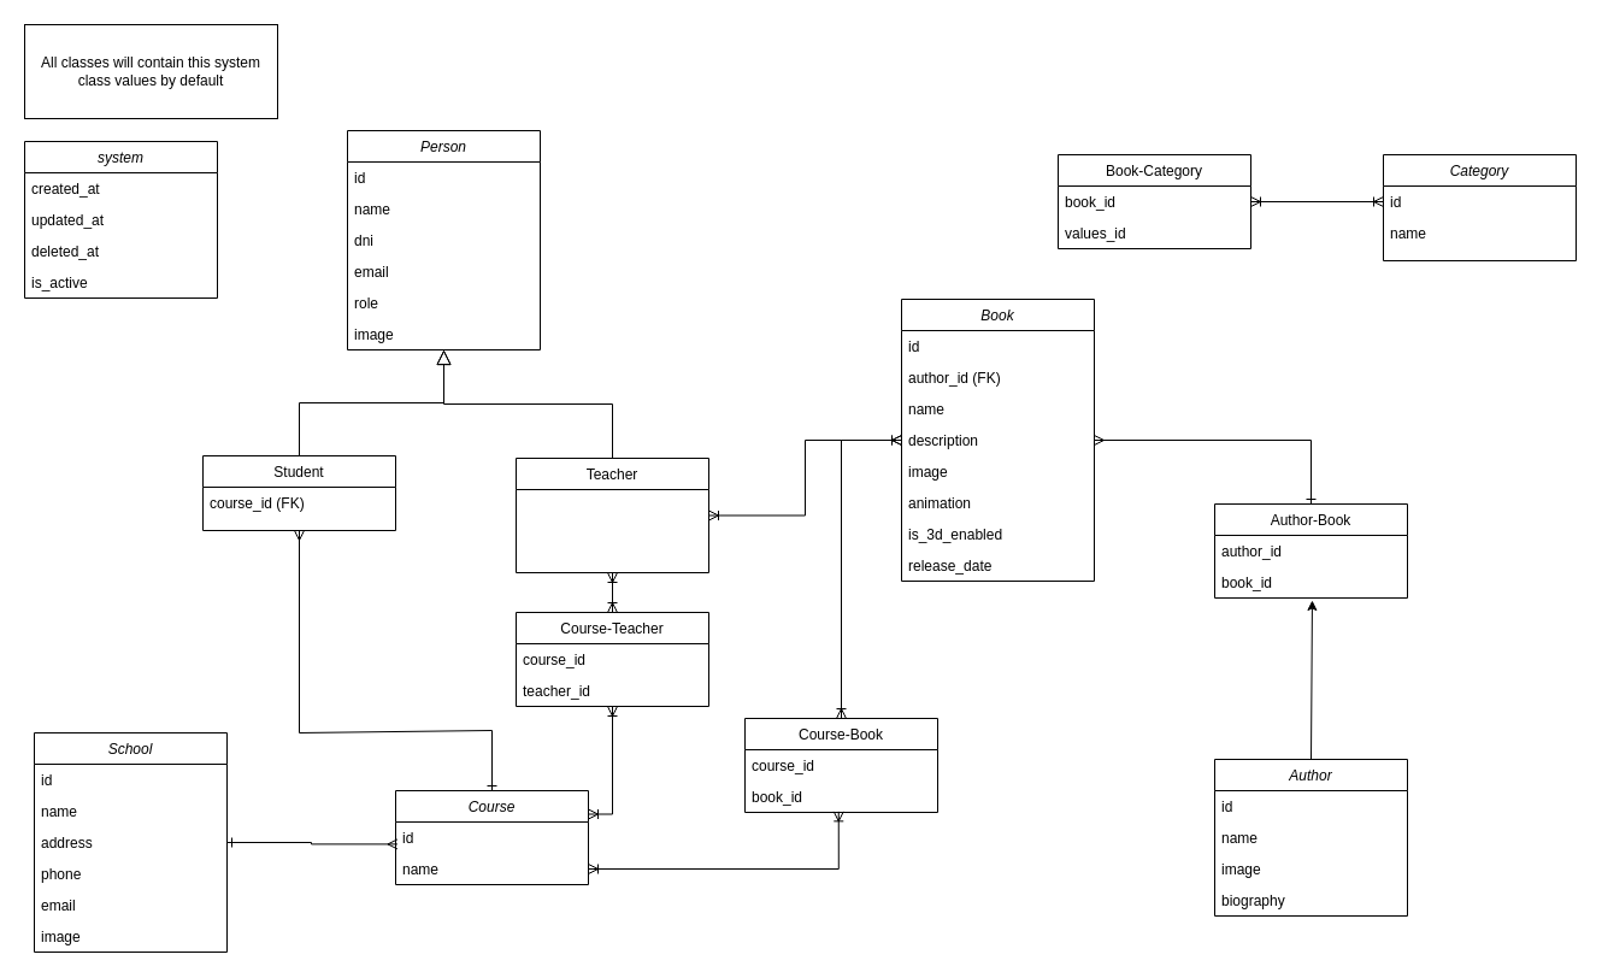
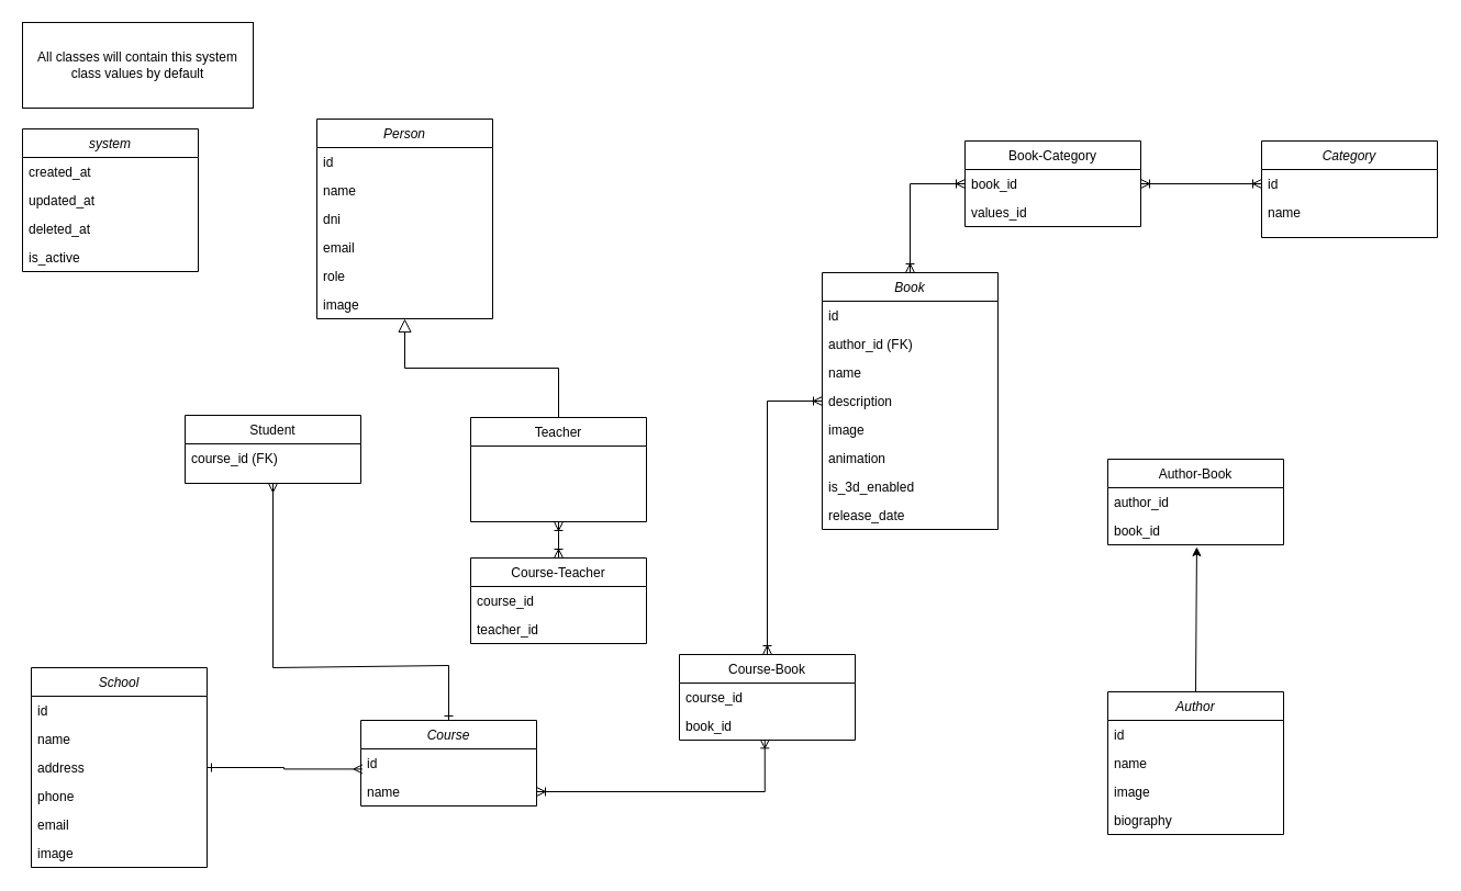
  <mxCell id="0" />
  <mxCell id="1" parent="0" />
  <mxCell id="2" value="Person" style="swimlane;fontStyle=2;align=center;verticalAlign=top;childLayout=stackLayout;horizontal=1;startSize=26;horizontalStack=0;resizeParent=1;resizeLast=0;collapsible=1;marginBottom=0;rounded=0;shadow=0;strokeWidth=1;" parent="1" vertex="1"><mxGeometry x="288" y="108" width="160" height="182" as="geometry"><mxRectangle x="230" y="140" width="160" height="26" as="alternateBounds" /></mxGeometry></mxCell>
  <mxCell id="3" value="id" style="text;align=left;verticalAlign=top;spacingLeft=4;spacingRight=4;overflow=hidden;rotatable=0;points=[[0,0.5],[1,0.5]];portConstraint=eastwest;" parent="2" vertex="1"><mxGeometry y="26" width="160" height="26" as="geometry" /></mxCell>
  <mxCell id="4" value="name" style="text;align=left;verticalAlign=top;spacingLeft=4;spacingRight=4;overflow=hidden;rotatable=0;points=[[0,0.5],[1,0.5]];portConstraint=eastwest;" parent="2" vertex="1"><mxGeometry y="52" width="160" height="26" as="geometry" /></mxCell>
  <mxCell id="5" value="dni" style="text;align=left;verticalAlign=top;spacingLeft=4;spacingRight=4;overflow=hidden;rotatable=0;points=[[0,0.5],[1,0.5]];portConstraint=eastwest;rounded=0;shadow=0;html=0;" parent="2" vertex="1"><mxGeometry y="78" width="160" height="26" as="geometry" /></mxCell>
  <mxCell id="6" value="email" style="text;align=left;verticalAlign=top;spacingLeft=4;spacingRight=4;overflow=hidden;rotatable=0;points=[[0,0.5],[1,0.5]];portConstraint=eastwest;rounded=0;shadow=0;html=0;" parent="2" vertex="1"><mxGeometry y="104" width="160" height="26" as="geometry" /></mxCell>
  <mxCell id="7" value="role" style="text;align=left;verticalAlign=top;spacingLeft=4;spacingRight=4;overflow=hidden;rotatable=0;points=[[0,0.5],[1,0.5]];portConstraint=eastwest;rounded=0;shadow=0;html=0;" parent="2" vertex="1"><mxGeometry y="130" width="160" height="26" as="geometry" /></mxCell>
  <mxCell id="8" value="image" style="text;align=left;verticalAlign=top;spacingLeft=4;spacingRight=4;overflow=hidden;rotatable=0;points=[[0,0.5],[1,0.5]];portConstraint=eastwest;rounded=0;shadow=0;html=0;" parent="2" vertex="1"><mxGeometry y="156" width="160" height="26" as="geometry" /></mxCell>
  <mxCell id="9" style="edgeStyle=none;rounded=0;orthogonalLoop=1;jettySize=auto;html=1;entryX=0.5;entryY=0;entryDx=0;entryDy=0;endArrow=ERone;startFill=0;startArrow=ERmany;endFill=0;" parent="1" source="10" target="23" edge="1"><mxGeometry relative="1" as="geometry"><Array as="points"><mxPoint x="248" y="608" /><mxPoint x="408" y="606" /></Array></mxGeometry></mxCell>
  <mxCell id="10" value="Student" style="swimlane;fontStyle=0;align=center;verticalAlign=top;childLayout=stackLayout;horizontal=1;startSize=26;horizontalStack=0;resizeParent=1;resizeLast=0;collapsible=1;marginBottom=0;rounded=0;shadow=0;strokeWidth=1;" parent="1" vertex="1"><mxGeometry x="168" y="378" width="160" height="62" as="geometry"><mxRectangle x="130" y="380" width="160" height="26" as="alternateBounds" /></mxGeometry></mxCell>
  <mxCell id="11" value="course_id (FK)" style="text;align=left;verticalAlign=top;spacingLeft=4;spacingRight=4;overflow=hidden;rotatable=0;points=[[0,0.5],[1,0.5]];portConstraint=eastwest;rounded=0;shadow=0;html=0;" parent="10" vertex="1"><mxGeometry y="26" width="160" height="26" as="geometry" /></mxCell>
- <mxCell id="12" value="" style="endArrow=block;endSize=10;endFill=0;shadow=0;strokeWidth=1;rounded=0;curved=0;edgeStyle=elbowEdgeStyle;elbow=vertical;" parent="1" source="10" target="2" edge="1"><mxGeometry width="160" relative="1" as="geometry"><mxPoint x="268" y="299" as="sourcePoint" /><mxPoint x="268" y="299" as="targetPoint" /></mxGeometry></mxCell>
  <mxCell id="13" value="Teacher" style="swimlane;fontStyle=0;align=center;verticalAlign=top;childLayout=stackLayout;horizontal=1;startSize=26;horizontalStack=0;resizeParent=1;resizeLast=0;collapsible=1;marginBottom=0;rounded=0;shadow=0;strokeWidth=1;" parent="1" vertex="1"><mxGeometry x="428" y="380" width="160" height="95" as="geometry"><mxRectangle x="340" y="380" width="170" height="26" as="alternateBounds" /></mxGeometry></mxCell>
  <mxCell id="14" value="" style="endArrow=block;endSize=10;endFill=0;shadow=0;strokeWidth=1;rounded=0;curved=0;edgeStyle=elbowEdgeStyle;elbow=vertical;" parent="1" source="13" target="2" edge="1"><mxGeometry width="160" relative="1" as="geometry"><mxPoint x="278" y="469" as="sourcePoint" /><mxPoint x="378" y="367" as="targetPoint" /></mxGeometry></mxCell>
  <mxCell id="15" value="School" style="swimlane;fontStyle=2;align=center;verticalAlign=top;childLayout=stackLayout;horizontal=1;startSize=26;horizontalStack=0;resizeParent=1;resizeLast=0;collapsible=1;marginBottom=0;rounded=0;shadow=0;strokeWidth=1;" parent="1" vertex="1"><mxGeometry x="28" y="608" width="160" height="182" as="geometry"><mxRectangle x="230" y="140" width="160" height="26" as="alternateBounds" /></mxGeometry></mxCell>
  <mxCell id="16" value="id" style="text;align=left;verticalAlign=top;spacingLeft=4;spacingRight=4;overflow=hidden;rotatable=0;points=[[0,0.5],[1,0.5]];portConstraint=eastwest;" parent="15" vertex="1"><mxGeometry y="26" width="160" height="26" as="geometry" /></mxCell>
  <mxCell id="17" value="name" style="text;align=left;verticalAlign=top;spacingLeft=4;spacingRight=4;overflow=hidden;rotatable=0;points=[[0,0.5],[1,0.5]];portConstraint=eastwest;" parent="15" vertex="1"><mxGeometry y="52" width="160" height="26" as="geometry" /></mxCell>
  <mxCell id="18" value="address" style="text;align=left;verticalAlign=top;spacingLeft=4;spacingRight=4;overflow=hidden;rotatable=0;points=[[0,0.5],[1,0.5]];portConstraint=eastwest;rounded=0;shadow=0;html=0;" parent="15" vertex="1"><mxGeometry y="78" width="160" height="26" as="geometry" /></mxCell>
  <mxCell id="19" value="phone" style="text;align=left;verticalAlign=top;spacingLeft=4;spacingRight=4;overflow=hidden;rotatable=0;points=[[0,0.5],[1,0.5]];portConstraint=eastwest;rounded=0;shadow=0;html=0;" parent="15" vertex="1"><mxGeometry y="104" width="160" height="26" as="geometry" /></mxCell>
  <mxCell id="20" value="email" style="text;align=left;verticalAlign=top;spacingLeft=4;spacingRight=4;overflow=hidden;rotatable=0;points=[[0,0.5],[1,0.5]];portConstraint=eastwest;rounded=0;shadow=0;html=0;" parent="15" vertex="1"><mxGeometry y="130" width="160" height="26" as="geometry" /></mxCell>
  <mxCell id="21" value="image" style="text;align=left;verticalAlign=top;spacingLeft=4;spacingRight=4;overflow=hidden;rotatable=0;points=[[0,0.5],[1,0.5]];portConstraint=eastwest;rounded=0;shadow=0;html=0;" parent="15" vertex="1"><mxGeometry y="156" width="160" height="26" as="geometry" /></mxCell>
- <mxCell id="22" style="edgeStyle=orthogonalEdgeStyle;rounded=0;orthogonalLoop=1;jettySize=auto;html=1;exitX=1;exitY=0.25;exitDx=0;exitDy=0;entryX=0.5;entryY=1;entryDx=0;entryDy=0;startArrow=ERoneToMany;startFill=0;endArrow=ERoneToMany;endFill=0;" parent="1" source="23" target="55" edge="1"><mxGeometry relative="1" as="geometry" /></mxCell>
  <mxCell id="23" value="Course" style="swimlane;fontStyle=2;align=center;verticalAlign=top;childLayout=stackLayout;horizontal=1;startSize=26;horizontalStack=0;resizeParent=1;resizeLast=0;collapsible=1;marginBottom=0;rounded=0;shadow=0;strokeWidth=1;" parent="1" vertex="1"><mxGeometry x="328" y="656" width="160" height="78" as="geometry"><mxRectangle x="230" y="140" width="160" height="26" as="alternateBounds" /></mxGeometry></mxCell>
  <mxCell id="24" value="id" style="text;align=left;verticalAlign=top;spacingLeft=4;spacingRight=4;overflow=hidden;rotatable=0;points=[[0,0.5],[1,0.5]];portConstraint=eastwest;" parent="23" vertex="1"><mxGeometry y="26" width="160" height="26" as="geometry" /></mxCell>
  <mxCell id="25" value="name" style="text;align=left;verticalAlign=top;spacingLeft=4;spacingRight=4;overflow=hidden;rotatable=0;points=[[0,0.5],[1,0.5]];portConstraint=eastwest;" parent="23" vertex="1"><mxGeometry y="52" width="160" height="26" as="geometry" /></mxCell>
- <mxCell id="26" style="edgeStyle=orthogonalEdgeStyle;rounded=0;orthogonalLoop=1;jettySize=auto;html=1;endArrow=ERoneToMany;startFill=0;startArrow=ERoneToMany;endFill=0;" parent="1" source="27" target="13" edge="1"><mxGeometry relative="1" as="geometry" /></mxCell>
+ <mxCell id="26" style="edgeStyle=orthogonalEdgeStyle;rounded=0;orthogonalLoop=1;jettySize=auto;html=1;entryX=0;entryY=0.5;entryDx=0;entryDy=0;endArrow=ERoneToMany;startFill=0;startArrow=ERoneToMany;endFill=0;" parent="1" source="27" target="51" edge="1"><mxGeometry relative="1" as="geometry" /></mxCell>
  <mxCell id="27" value="Book" style="swimlane;fontStyle=2;align=center;verticalAlign=top;childLayout=stackLayout;horizontal=1;startSize=26;horizontalStack=0;resizeParent=1;resizeLast=0;collapsible=1;marginBottom=0;rounded=0;shadow=0;strokeWidth=1;" parent="1" vertex="1"><mxGeometry x="748" y="248" width="160" height="234" as="geometry"><mxRectangle x="230" y="140" width="160" height="26" as="alternateBounds" /></mxGeometry></mxCell>
  <mxCell id="28" value="id" style="text;align=left;verticalAlign=top;spacingLeft=4;spacingRight=4;overflow=hidden;rotatable=0;points=[[0,0.5],[1,0.5]];portConstraint=eastwest;" parent="27" vertex="1"><mxGeometry y="26" width="160" height="26" as="geometry" /></mxCell>
  <mxCell id="29" value="author_id (FK)" style="text;align=left;verticalAlign=top;spacingLeft=4;spacingRight=4;overflow=hidden;rotatable=0;points=[[0,0.5],[1,0.5]];portConstraint=eastwest;rounded=0;shadow=0;html=0;" parent="27" vertex="1"><mxGeometry y="52" width="160" height="26" as="geometry" /></mxCell>
  <mxCell id="30" value="name" style="text;align=left;verticalAlign=top;spacingLeft=4;spacingRight=4;overflow=hidden;rotatable=0;points=[[0,0.5],[1,0.5]];portConstraint=eastwest;rounded=0;shadow=0;html=0;" parent="27" vertex="1"><mxGeometry y="78" width="160" height="26" as="geometry" /></mxCell>
  <mxCell id="31" value="description" style="text;align=left;verticalAlign=top;spacingLeft=4;spacingRight=4;overflow=hidden;rotatable=0;points=[[0,0.5],[1,0.5]];portConstraint=eastwest;rounded=0;shadow=0;html=0;" parent="27" vertex="1"><mxGeometry y="104" width="160" height="26" as="geometry" /></mxCell>
  <mxCell id="32" value="image" style="text;align=left;verticalAlign=top;spacingLeft=4;spacingRight=4;overflow=hidden;rotatable=0;points=[[0,0.5],[1,0.5]];portConstraint=eastwest;rounded=0;shadow=0;html=0;" parent="27" vertex="1"><mxGeometry y="130" width="160" height="26" as="geometry" /></mxCell>
  <mxCell id="33" value="animation" style="text;align=left;verticalAlign=top;spacingLeft=4;spacingRight=4;overflow=hidden;rotatable=0;points=[[0,0.5],[1,0.5]];portConstraint=eastwest;rounded=0;shadow=0;html=0;" parent="27" vertex="1"><mxGeometry y="156" width="160" height="26" as="geometry" /></mxCell>
  <mxCell id="34" value="is_3d_enabled" style="text;align=left;verticalAlign=top;spacingLeft=4;spacingRight=4;overflow=hidden;rotatable=0;points=[[0,0.5],[1,0.5]];portConstraint=eastwest;rounded=0;shadow=0;html=0;" parent="27" vertex="1"><mxGeometry y="182" width="160" height="26" as="geometry" /></mxCell>
  <mxCell id="35" value="release_date" style="text;align=left;verticalAlign=top;spacingLeft=4;spacingRight=4;overflow=hidden;rotatable=0;points=[[0,0.5],[1,0.5]];portConstraint=eastwest;rounded=0;shadow=0;html=0;" parent="27" vertex="1"><mxGeometry y="208" width="160" height="26" as="geometry" /></mxCell>
  <mxCell id="36" value="Category" style="swimlane;fontStyle=2;align=center;verticalAlign=top;childLayout=stackLayout;horizontal=1;startSize=26;horizontalStack=0;resizeParent=1;resizeLast=0;collapsible=1;marginBottom=0;rounded=0;shadow=0;strokeWidth=1;" parent="1" vertex="1"><mxGeometry x="1148" y="128" width="160" height="88" as="geometry"><mxRectangle x="230" y="140" width="160" height="26" as="alternateBounds" /></mxGeometry></mxCell>
  <mxCell id="37" value="id" style="text;align=left;verticalAlign=top;spacingLeft=4;spacingRight=4;overflow=hidden;rotatable=0;points=[[0,0.5],[1,0.5]];portConstraint=eastwest;" parent="36" vertex="1"><mxGeometry y="26" width="160" height="26" as="geometry" /></mxCell>
  <mxCell id="38" value="name" style="text;align=left;verticalAlign=top;spacingLeft=4;spacingRight=4;overflow=hidden;rotatable=0;points=[[0,0.5],[1,0.5]];portConstraint=eastwest;rounded=0;shadow=0;html=0;" parent="36" vertex="1"><mxGeometry y="52" width="160" height="26" as="geometry" /></mxCell>
- <mxCell id="39" style="edgeStyle=orthogonalEdgeStyle;rounded=0;orthogonalLoop=1;jettySize=auto;html=1;entryX=1;entryY=0.5;entryDx=0;entryDy=0;endArrow=ERmany;startFill=0;startArrow=ERone;endFill=0;exitX=0.5;exitY=0;exitDx=0;exitDy=0;" parent="1" source="65" target="31" edge="1"><mxGeometry relative="1" as="geometry" /></mxCell>
  <mxCell id="40" value="Author" style="swimlane;fontStyle=2;align=center;verticalAlign=top;childLayout=stackLayout;horizontal=1;startSize=26;horizontalStack=0;resizeParent=1;resizeLast=0;collapsible=1;marginBottom=0;rounded=0;shadow=0;strokeWidth=1;" parent="1" vertex="1"><mxGeometry x="1008" y="630" width="160" height="130" as="geometry"><mxRectangle x="230" y="140" width="160" height="26" as="alternateBounds" /></mxGeometry></mxCell>
  <mxCell id="41" value="id" style="text;align=left;verticalAlign=top;spacingLeft=4;spacingRight=4;overflow=hidden;rotatable=0;points=[[0,0.5],[1,0.5]];portConstraint=eastwest;" parent="40" vertex="1"><mxGeometry y="26" width="160" height="26" as="geometry" /></mxCell>
  <mxCell id="42" value="name" style="text;align=left;verticalAlign=top;spacingLeft=4;spacingRight=4;overflow=hidden;rotatable=0;points=[[0,0.5],[1,0.5]];portConstraint=eastwest;rounded=0;shadow=0;html=0;" parent="40" vertex="1"><mxGeometry y="52" width="160" height="26" as="geometry" /></mxCell>
  <mxCell id="43" value="image" style="text;align=left;verticalAlign=top;spacingLeft=4;spacingRight=4;overflow=hidden;rotatable=0;points=[[0,0.5],[1,0.5]];portConstraint=eastwest;rounded=0;shadow=0;html=0;" parent="40" vertex="1"><mxGeometry y="78" width="160" height="26" as="geometry" /></mxCell>
  <mxCell id="44" value="biography" style="text;align=left;verticalAlign=top;spacingLeft=4;spacingRight=4;overflow=hidden;rotatable=0;points=[[0,0.5],[1,0.5]];portConstraint=eastwest;rounded=0;shadow=0;html=0;" parent="40" vertex="1"><mxGeometry y="104" width="160" height="26" as="geometry" /></mxCell>
  <mxCell id="45" style="edgeStyle=orthogonalEdgeStyle;rounded=0;orthogonalLoop=1;jettySize=auto;html=1;exitX=1;exitY=0.5;exitDx=0;exitDy=0;entryX=0.009;entryY=0.708;entryDx=0;entryDy=0;entryPerimeter=0;endArrow=ERmany;startFill=0;endFill=0;startArrow=ERone;" parent="1" source="15" target="24" edge="1"><mxGeometry relative="1" as="geometry" /></mxCell>
  <mxCell id="46" style="edgeStyle=orthogonalEdgeStyle;rounded=0;orthogonalLoop=1;jettySize=auto;html=1;entryX=0;entryY=0.5;entryDx=0;entryDy=0;endArrow=ERoneToMany;startFill=0;startArrow=ERoneToMany;endFill=0;" parent="1" source="47" target="31" edge="1"><mxGeometry relative="1" as="geometry" /></mxCell>
  <mxCell id="47" value="Course-Book" style="swimlane;fontStyle=0;align=center;verticalAlign=top;childLayout=stackLayout;horizontal=1;startSize=26;horizontalStack=0;resizeParent=1;resizeLast=0;collapsible=1;marginBottom=0;rounded=0;shadow=0;strokeWidth=1;" parent="1" vertex="1"><mxGeometry x="618" y="596" width="160" height="78" as="geometry"><mxRectangle x="340" y="380" width="170" height="26" as="alternateBounds" /></mxGeometry></mxCell>
  <mxCell id="48" value="course_id" style="text;align=left;verticalAlign=top;spacingLeft=4;spacingRight=4;overflow=hidden;rotatable=0;points=[[0,0.5],[1,0.5]];portConstraint=eastwest;rounded=0;shadow=0;html=0;" parent="47" vertex="1"><mxGeometry y="26" width="160" height="26" as="geometry" /></mxCell>
  <mxCell id="49" value="book_id" style="text;align=left;verticalAlign=top;spacingLeft=4;spacingRight=4;overflow=hidden;rotatable=0;points=[[0,0.5],[1,0.5]];portConstraint=eastwest;rounded=0;shadow=0;html=0;" parent="47" vertex="1"><mxGeometry y="52" width="160" height="26" as="geometry" /></mxCell>
  <mxCell id="50" style="edgeStyle=orthogonalEdgeStyle;rounded=0;orthogonalLoop=1;jettySize=auto;html=1;entryX=0;entryY=0.5;entryDx=0;entryDy=0;endArrow=ERoneToMany;startFill=0;startArrow=ERoneToMany;endFill=0;" parent="1" source="51" target="37" edge="1"><mxGeometry relative="1" as="geometry" /></mxCell>
  <mxCell id="51" value="Book-Category" style="swimlane;fontStyle=0;align=center;verticalAlign=top;childLayout=stackLayout;horizontal=1;startSize=26;horizontalStack=0;resizeParent=1;resizeLast=0;collapsible=1;marginBottom=0;rounded=0;shadow=0;strokeWidth=1;" parent="1" vertex="1"><mxGeometry x="878" y="128" width="160" height="78" as="geometry"><mxRectangle x="340" y="380" width="170" height="26" as="alternateBounds" /></mxGeometry></mxCell>
  <mxCell id="52" value="book_id" style="text;align=left;verticalAlign=top;spacingLeft=4;spacingRight=4;overflow=hidden;rotatable=0;points=[[0,0.5],[1,0.5]];portConstraint=eastwest;rounded=0;shadow=0;html=0;" parent="51" vertex="1"><mxGeometry y="26" width="160" height="26" as="geometry" /></mxCell>
  <mxCell id="53" value="values_id" style="text;align=left;verticalAlign=top;spacingLeft=4;spacingRight=4;overflow=hidden;rotatable=0;points=[[0,0.5],[1,0.5]];portConstraint=eastwest;rounded=0;shadow=0;html=0;" parent="51" vertex="1"><mxGeometry y="52" width="160" height="26" as="geometry" /></mxCell>
  <mxCell id="54" style="edgeStyle=orthogonalEdgeStyle;rounded=0;orthogonalLoop=1;jettySize=auto;html=1;exitX=0.5;exitY=0;exitDx=0;exitDy=0;entryX=0.5;entryY=1;entryDx=0;entryDy=0;endArrow=ERoneToMany;endFill=0;startArrow=ERoneToMany;startFill=0;" parent="1" source="55" target="13" edge="1"><mxGeometry relative="1" as="geometry" /></mxCell>
  <mxCell id="55" value="Course-Teacher" style="swimlane;fontStyle=0;align=center;verticalAlign=top;childLayout=stackLayout;horizontal=1;startSize=26;horizontalStack=0;resizeParent=1;resizeLast=0;collapsible=1;marginBottom=0;rounded=0;shadow=0;strokeWidth=1;" parent="1" vertex="1"><mxGeometry x="428" y="508" width="160" height="78" as="geometry"><mxRectangle x="340" y="380" width="170" height="26" as="alternateBounds" /></mxGeometry></mxCell>
  <mxCell id="56" value="course_id" style="text;align=left;verticalAlign=top;spacingLeft=4;spacingRight=4;overflow=hidden;rotatable=0;points=[[0,0.5],[1,0.5]];portConstraint=eastwest;rounded=0;shadow=0;html=0;" parent="55" vertex="1"><mxGeometry y="26" width="160" height="26" as="geometry" /></mxCell>
  <mxCell id="57" value="teacher_id" style="text;align=left;verticalAlign=top;spacingLeft=4;spacingRight=4;overflow=hidden;rotatable=0;points=[[0,0.5],[1,0.5]];portConstraint=eastwest;rounded=0;shadow=0;html=0;" parent="55" vertex="1"><mxGeometry y="52" width="160" height="26" as="geometry" /></mxCell>
  <mxCell id="58" style="edgeStyle=orthogonalEdgeStyle;rounded=0;orthogonalLoop=1;jettySize=auto;html=1;endArrow=ERoneToMany;startFill=0;startArrow=ERoneToMany;endFill=0;entryX=0.486;entryY=0.975;entryDx=0;entryDy=0;entryPerimeter=0;" parent="1" source="25" target="49" edge="1"><mxGeometry relative="1" as="geometry"><mxPoint x="698" y="658" as="targetPoint" /></mxGeometry></mxCell>
  <mxCell id="59" value="system" style="swimlane;fontStyle=2;align=center;verticalAlign=top;childLayout=stackLayout;horizontal=1;startSize=26;horizontalStack=0;resizeParent=1;resizeLast=0;collapsible=1;marginBottom=0;rounded=0;shadow=0;strokeWidth=1;" parent="1" vertex="1"><mxGeometry x="20" y="117" width="160" height="130" as="geometry"><mxRectangle x="230" y="140" width="160" height="26" as="alternateBounds" /></mxGeometry></mxCell>
  <mxCell id="60" value="created_at" style="text;align=left;verticalAlign=top;spacingLeft=4;spacingRight=4;overflow=hidden;rotatable=0;points=[[0,0.5],[1,0.5]];portConstraint=eastwest;" parent="59" vertex="1"><mxGeometry y="26" width="160" height="26" as="geometry" /></mxCell>
  <mxCell id="61" value="updated_at" style="text;align=left;verticalAlign=top;spacingLeft=4;spacingRight=4;overflow=hidden;rotatable=0;points=[[0,0.5],[1,0.5]];portConstraint=eastwest;" parent="59" vertex="1"><mxGeometry y="52" width="160" height="26" as="geometry" /></mxCell>
  <mxCell id="62" value="deleted_at" style="text;align=left;verticalAlign=top;spacingLeft=4;spacingRight=4;overflow=hidden;rotatable=0;points=[[0,0.5],[1,0.5]];portConstraint=eastwest;" parent="59" vertex="1"><mxGeometry y="78" width="160" height="26" as="geometry" /></mxCell>
  <mxCell id="63" value="is_active" style="text;align=left;verticalAlign=top;spacingLeft=4;spacingRight=4;overflow=hidden;rotatable=0;points=[[0,0.5],[1,0.5]];portConstraint=eastwest;rounded=0;shadow=0;html=0;" parent="59" vertex="1"><mxGeometry y="104" width="160" height="26" as="geometry" /></mxCell>
  <mxCell id="64" value="All classes will contain this system class values by default" style="rounded=0;whiteSpace=wrap;html=1;" parent="1" vertex="1"><mxGeometry x="20" y="20" width="210" height="78" as="geometry" /></mxCell>
  <mxCell id="65" value="Author-Book" style="swimlane;fontStyle=0;align=center;verticalAlign=top;childLayout=stackLayout;horizontal=1;startSize=26;horizontalStack=0;resizeParent=1;resizeLast=0;collapsible=1;marginBottom=0;rounded=0;shadow=0;strokeWidth=1;" vertex="1" parent="1"><mxGeometry x="1008" y="418" width="160" height="78" as="geometry"><mxRectangle x="340" y="380" width="170" height="26" as="alternateBounds" /></mxGeometry></mxCell>
  <mxCell id="66" value="author_id" style="text;align=left;verticalAlign=top;spacingLeft=4;spacingRight=4;overflow=hidden;rotatable=0;points=[[0,0.5],[1,0.5]];portConstraint=eastwest;rounded=0;shadow=0;html=0;" vertex="1" parent="65"><mxGeometry y="26" width="160" height="26" as="geometry" /></mxCell>
  <mxCell id="67" value="book_id" style="text;align=left;verticalAlign=top;spacingLeft=4;spacingRight=4;overflow=hidden;rotatable=0;points=[[0,0.5],[1,0.5]];portConstraint=eastwest;rounded=0;shadow=0;html=0;" vertex="1" parent="65"><mxGeometry y="52" width="160" height="26" as="geometry" /></mxCell>
  <mxCell id="68" style="edgeStyle=none;html=1;exitX=0.5;exitY=0;exitDx=0;exitDy=0;entryX=0.506;entryY=1.077;entryDx=0;entryDy=0;entryPerimeter=0;" edge="1" parent="1" source="40" target="67"><mxGeometry relative="1" as="geometry" /></mxCell>
